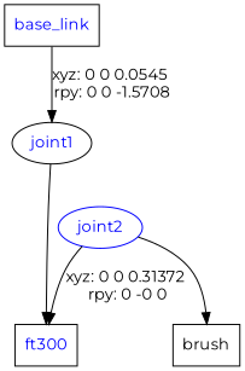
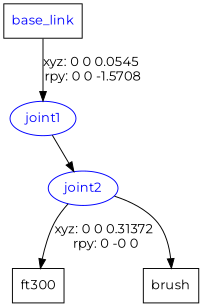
  digraph {
    fontname=Montserrat
    node [fontcolor=blue fontname=Montserrat shape=box]
    edge [fontname=Montserrat]
    n1 [label=base_link]
-   joint1 [color=black shape=ellipse]
-   n3 [label=ft300]
+   joint1 [color=blue shape=ellipse]
+   n3 [label=ft300 fontcolor=""]
    joint2 [color=blue shape=ellipse]
    n5 [label=brush fontcolor=""]
    n1 -> joint1 [label="xyz: 0 0 0.0545 \nrpy: 0 0 -1.5708"]
-   joint1 -> n3
+   joint1 -> joint2
    joint2 -> n3 [label="xyz: 0 0 0.31372 \nrpy: 0 -0 0"]
    joint2 -> n5
  }
